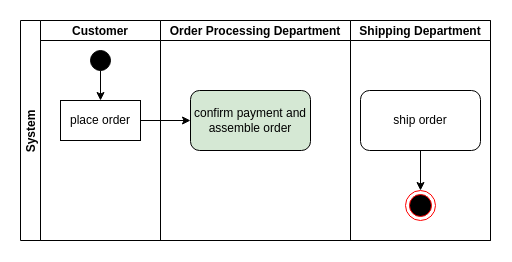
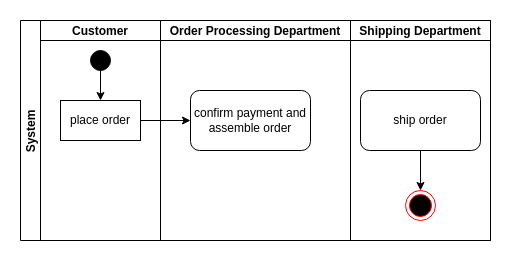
  <mxCell id="0" />
  <mxCell id="1" parent="0" />
  <mxCell id="2" value="System" style="swimlane;childLayout=stackLayout;resizeParent=1;resizeParentMax=0;startSize=20;horizontal=0;horizontalStack=1;" vertex="1" parent="1"><mxGeometry x="20" y="20" width="470" height="220" as="geometry" /></mxCell>
  <mxCell id="3" value="Customer" style="swimlane;startSize=20;" vertex="1" parent="2"><mxGeometry x="20" width="120" height="220" as="geometry" /></mxCell>
  <mxCell id="4" value="" style="edgeStyle=orthogonalEdgeStyle;rounded=0;orthogonalLoop=1;jettySize=auto;html=1;" edge="1" parent="3" source="5" target="6"><mxGeometry relative="1" as="geometry" /></mxCell>
  <mxCell id="5" value="" style="ellipse;whiteSpace=wrap;html=1;aspect=fixed;fillColor=#000000;" vertex="1" parent="3"><mxGeometry x="50" y="30" width="20" height="20" as="geometry" /></mxCell>
  <mxCell id="6" value="place order" style="whiteSpace=wrap;html=1;rounded=0;" vertex="1" parent="3"><mxGeometry x="20" y="80" width="80" height="40" as="geometry" /></mxCell>
  <mxCell id="7" value="Order Processing Department" style="swimlane;startSize=20;" vertex="1" parent="2"><mxGeometry x="140" width="190" height="220" as="geometry" /></mxCell>
- <mxCell id="8" value="confirm payment and assemble order" style="rounded=1;whiteSpace=wrap;html=1;fillColor=#d5e8d4;" vertex="1" parent="7"><mxGeometry x="30" y="70" width="120" height="60" as="geometry" /></mxCell>
+ <mxCell id="8" value="confirm payment and assemble order" style="rounded=1;whiteSpace=wrap;html=1;" vertex="1" parent="7"><mxGeometry x="30" y="70" width="120" height="60" as="geometry" /></mxCell>
  <mxCell id="9" value="Shipping Department" style="swimlane;startSize=20;" vertex="1" parent="2"><mxGeometry x="330" width="140" height="220" as="geometry" /></mxCell>
  <mxCell id="10" value="" style="edgeStyle=orthogonalEdgeStyle;rounded=0;orthogonalLoop=1;jettySize=auto;html=1;" edge="1" parent="9" source="11" target="12"><mxGeometry relative="1" as="geometry" /></mxCell>
  <mxCell id="11" value="ship order" style="rounded=1;whiteSpace=wrap;html=1;" vertex="1" parent="9"><mxGeometry x="10" y="70" width="120" height="60" as="geometry" /></mxCell>
  <mxCell id="12" value="" style="ellipse;html=1;shape=endState;fillColor=#000000;strokeColor=#ff0000;" vertex="1" parent="9"><mxGeometry x="55" y="170" width="30" height="30" as="geometry" /></mxCell>
  <mxCell id="13" value="" style="edgeStyle=orthogonalEdgeStyle;rounded=0;orthogonalLoop=1;jettySize=auto;html=1;" edge="1" parent="2" source="6" target="8"><mxGeometry relative="1" as="geometry" /></mxCell>
